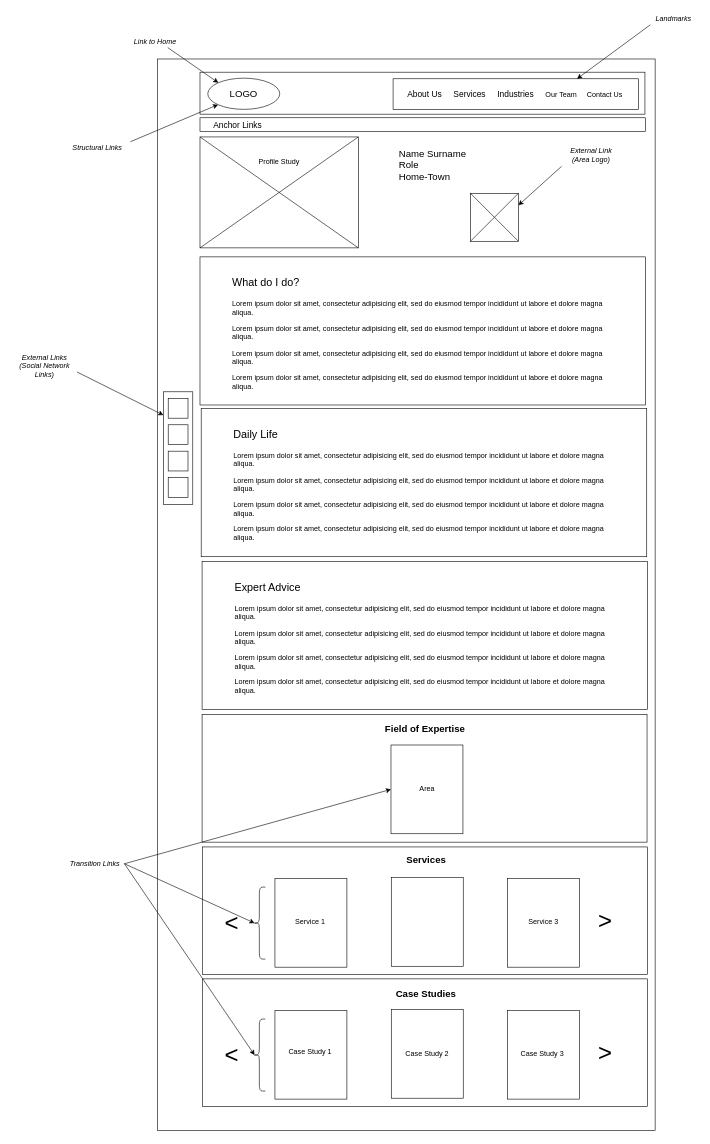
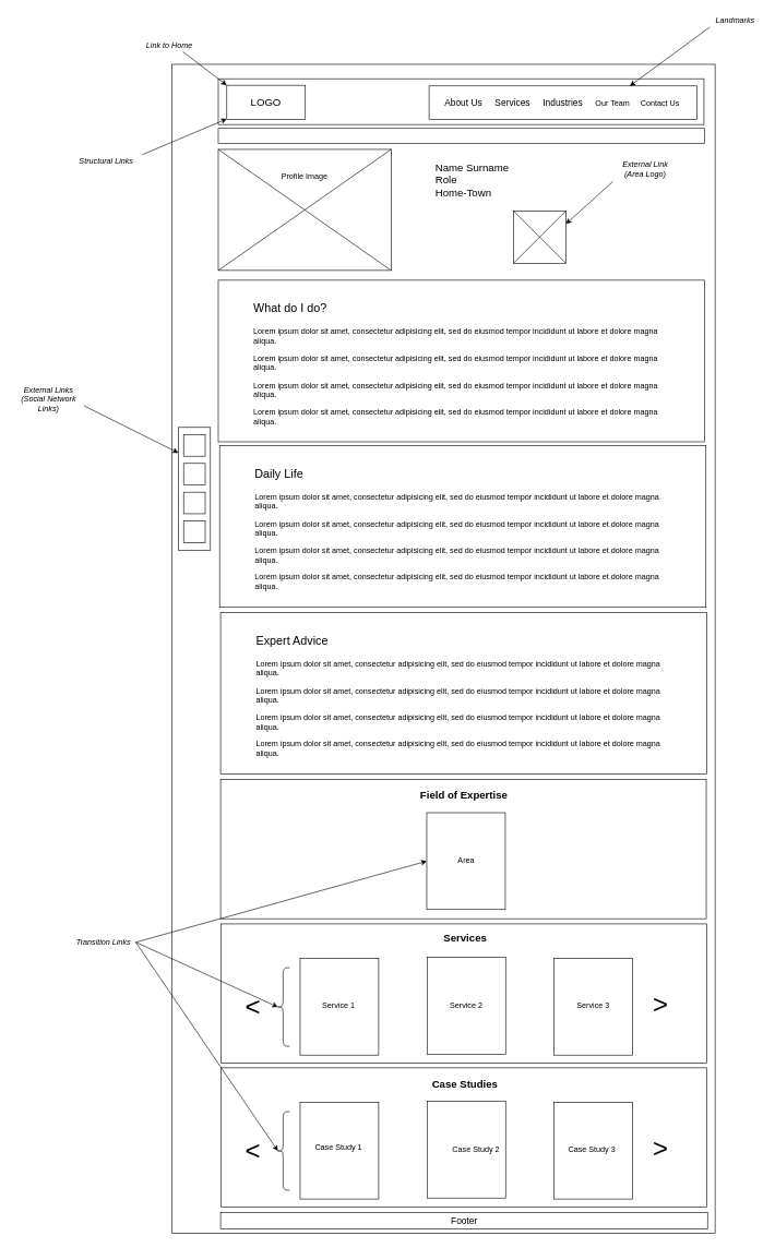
  <mxCell id="0" />
  <mxCell id="1" parent="0" />
  <mxCell id="2" value="" style="rounded=0;whiteSpace=wrap;html=1;fillColor=none;" vertex="1" parent="1"><mxGeometry x="262" y="97" width="830" height="1787" as="geometry" /></mxCell>
  <mxCell id="3" value="" style="rounded=0;whiteSpace=wrap;html=1;fillColor=none;" vertex="1" parent="1"><mxGeometry x="333" y="119" width="742" height="70" as="geometry" /></mxCell>
- <mxCell id="4" value="&lt;font style=&quot;font-size: 16px&quot;&gt;LOGO&lt;/font&gt;" style="ellipse;whiteSpace=wrap;html=1;fillColor=none;" vertex="1" parent="1"><mxGeometry x="346" y="129" width="120" height="52" as="geometry" /></mxCell>
+ <mxCell id="4" value="&lt;font style=&quot;font-size: 16px&quot;&gt;LOGO&lt;/font&gt;" style="rounded=0;whiteSpace=wrap;html=1;fillColor=none;" vertex="1" parent="1"><mxGeometry x="346" y="129" width="120" height="52" as="geometry" /></mxCell>
  <mxCell id="5" value="" style="rounded=0;whiteSpace=wrap;html=1;strokeColor=#000000;fillColor=none;" vertex="1" parent="1"><mxGeometry x="655" y="130" width="409" height="51" as="geometry" /></mxCell>
  <mxCell id="6" value="&lt;font style=&quot;font-size: 14px&quot;&gt;About Us&amp;nbsp;&amp;nbsp;&amp;nbsp;&amp;nbsp; Services&amp;nbsp;&amp;nbsp;&amp;nbsp;&amp;nbsp; Industries&amp;nbsp;&amp;nbsp;&amp;nbsp;&amp;nbsp; &lt;/font&gt;Our Team&amp;nbsp;&amp;nbsp;&amp;nbsp;&amp;nbsp; Contact Us" style="text;html=1;strokeColor=none;fillColor=none;align=left;verticalAlign=middle;whiteSpace=wrap;rounded=0;" vertex="1" parent="1"><mxGeometry x="677" y="145.5" width="373" height="20" as="geometry" /></mxCell>
  <mxCell id="7" value="&lt;i&gt;Landmarks&lt;/i&gt;" style="text;html=1;strokeColor=none;fillColor=none;align=center;verticalAlign=middle;whiteSpace=wrap;rounded=0;" vertex="1" parent="1"><mxGeometry x="1084" y="20" width="78" height="20" as="geometry" /></mxCell>
  <mxCell id="8" value="" style="endArrow=classic;html=1;entryX=0.75;entryY=0;entryDx=0;entryDy=0;exitX=0;exitY=1;exitDx=0;exitDy=0;" edge="1" parent="1" source="7" target="5"><mxGeometry width="50" height="50" relative="1" as="geometry"><mxPoint x="1127" y="104" as="sourcePoint" /><mxPoint x="1177" y="54" as="targetPoint" /></mxGeometry></mxCell>
  <mxCell id="9" value="" style="endArrow=classic;html=1;entryX=0;entryY=0;entryDx=0;entryDy=0;exitX=0.75;exitY=1;exitDx=0;exitDy=0;" edge="1" parent="1" source="10" target="4"><mxGeometry width="50" height="50" relative="1" as="geometry"><mxPoint x="266" y="81" as="sourcePoint" /><mxPoint x="316" y="31" as="targetPoint" /></mxGeometry></mxCell>
  <mxCell id="10" value="&lt;i&gt;Link to Home&lt;/i&gt;" style="text;html=1;strokeColor=none;fillColor=none;align=center;verticalAlign=middle;whiteSpace=wrap;rounded=0;" vertex="1" parent="1"><mxGeometry x="217" y="58" width="83" height="20" as="geometry" /></mxCell>
  <mxCell id="11" value="" style="rounded=0;whiteSpace=wrap;html=1;fillColor=none;strokeColor=#000000;" vertex="1" parent="1"><mxGeometry x="333" y="195" width="743" height="23" as="geometry" /></mxCell>
- <mxCell id="12" value="&lt;font style=&quot;font-size: 14px&quot;&gt;Anchor Links&lt;/font&gt;" style="text;html=1;strokeColor=none;fillColor=none;align=center;verticalAlign=middle;whiteSpace=wrap;rounded=0;" vertex="1" parent="1"><mxGeometry x="346" y="198.5" width="100" height="16" as="geometry" /></mxCell>
  <mxCell id="13" value="&lt;i&gt;Structural Links&lt;/i&gt;" style="text;html=1;strokeColor=none;fillColor=none;align=center;verticalAlign=middle;whiteSpace=wrap;rounded=0;" vertex="1" parent="1"><mxGeometry x="107" y="235" width="110" height="20" as="geometry" /></mxCell>
  <mxCell id="14" value="" style="endArrow=classic;html=1;exitX=1;exitY=0;exitDx=0;exitDy=0;" edge="1" parent="1" source="13" target="4"><mxGeometry width="50" height="50" relative="1" as="geometry"><mxPoint x="226" y="204" as="sourcePoint" /><mxPoint x="276" y="154" as="targetPoint" /></mxGeometry></mxCell>
  <mxCell id="15" value="" style="rounded=0;whiteSpace=wrap;html=1;fillColor=none;strokeColor=#000000;" vertex="1" parent="1"><mxGeometry x="333" y="227" width="264" height="185" as="geometry" /></mxCell>
  <mxCell id="16" value="" style="endArrow=none;html=1;entryX=0;entryY=0;entryDx=0;entryDy=0;exitX=1;exitY=1;exitDx=0;exitDy=0;" edge="1" parent="1" source="15" target="15"><mxGeometry width="50" height="50" relative="1" as="geometry"><mxPoint x="742" y="278" as="sourcePoint" /><mxPoint x="792" y="228" as="targetPoint" /></mxGeometry></mxCell>
  <mxCell id="17" value="" style="endArrow=none;html=1;entryX=1;entryY=0;entryDx=0;entryDy=0;exitX=0;exitY=1;exitDx=0;exitDy=0;" edge="1" parent="1" source="15" target="15"><mxGeometry width="50" height="50" relative="1" as="geometry"><mxPoint x="742" y="278" as="sourcePoint" /><mxPoint x="792" y="228" as="targetPoint" /></mxGeometry></mxCell>
- <mxCell id="18" value="Profile Study" style="text;html=1;strokeColor=none;fillColor=none;align=center;verticalAlign=middle;whiteSpace=wrap;rounded=0;" vertex="1" parent="1"><mxGeometry x="403" y="258" width="124" height="20" as="geometry" /></mxCell>
+ <mxCell id="18" value="Profile Image" style="text;html=1;strokeColor=none;fillColor=none;align=center;verticalAlign=middle;whiteSpace=wrap;rounded=0;" vertex="1" parent="1"><mxGeometry x="403" y="258" width="124" height="20" as="geometry" /></mxCell>
  <mxCell id="19" value="" style="rounded=0;whiteSpace=wrap;html=1;fillColor=none;strokeColor=#000000;" vertex="1" parent="1"><mxGeometry x="333" y="427" width="743" height="247" as="geometry" /></mxCell>
  <mxCell id="20" value="&lt;h1&gt;&lt;span style=&quot;font-weight: normal&quot;&gt;&lt;font style=&quot;font-size: 18px&quot;&gt;What do I do?&lt;/font&gt;&lt;/span&gt;&lt;br&gt;&lt;/h1&gt;&lt;p&gt;Lorem ipsum dolor sit amet, consectetur adipisicing elit, sed do eiusmod tempor incididunt ut labore et dolore magna aliqua. &lt;br&gt;&lt;/p&gt;&lt;p&gt;Lorem ipsum dolor sit amet, consectetur adipisicing elit, sed do eiusmod tempor incididunt ut labore et dolore magna aliqua.&lt;/p&gt;&lt;p&gt;Lorem ipsum dolor sit amet, consectetur adipisicing elit, sed do eiusmod tempor incididunt ut labore et dolore magna aliqua.&lt;/p&gt;&lt;p&gt;Lorem ipsum dolor sit amet, consectetur adipisicing elit, sed do eiusmod tempor incididunt ut labore et dolore magna aliqua.&lt;/p&gt;" style="text;html=1;strokeColor=none;fillColor=none;spacing=5;spacingTop=-20;whiteSpace=wrap;overflow=hidden;rounded=0;" vertex="1" parent="1"><mxGeometry x="382" y="448" width="644" height="218" as="geometry" /></mxCell>
  <mxCell id="21" value="" style="rounded=0;whiteSpace=wrap;html=1;fillColor=none;strokeColor=#000000;" vertex="1" parent="1"><mxGeometry x="336.5" y="1190" width="742" height="213" as="geometry" /></mxCell>
  <mxCell id="22" value="" style="rounded=0;whiteSpace=wrap;html=1;fillColor=none;strokeColor=#000000;" vertex="1" parent="1"><mxGeometry x="651.5" y="1241" width="120" height="148" as="geometry" /></mxCell>
  <mxCell id="23" value="Area" style="text;html=1;strokeColor=none;fillColor=none;align=center;verticalAlign=middle;whiteSpace=wrap;rounded=0;" vertex="1" parent="1"><mxGeometry x="678.5" y="1305" width="66" height="20" as="geometry" /></mxCell>
+ <mxCell id="24" value="&lt;font style=&quot;font-size: 14px&quot;&gt;Footer&lt;/font&gt;" style="rounded=0;whiteSpace=wrap;html=1;strokeColor=#000000;fillColor=none;" vertex="1" parent="1"><mxGeometry x="336.5" y="1852" width="744" height="25" as="geometry" /></mxCell>
  <mxCell id="25" value="" style="rounded=0;whiteSpace=wrap;html=1;strokeColor=#000000;fillColor=none;" vertex="1" parent="1"><mxGeometry x="272" y="652" width="49" height="188" as="geometry" /></mxCell>
  <mxCell id="26" value="" style="whiteSpace=wrap;html=1;aspect=fixed;strokeColor=#000000;fillColor=none;" vertex="1" parent="1"><mxGeometry x="280" y="663" width="33" height="33" as="geometry" /></mxCell>
  <mxCell id="27" value="" style="whiteSpace=wrap;html=1;aspect=fixed;strokeColor=#000000;fillColor=none;" vertex="1" parent="1"><mxGeometry x="280" y="707" width="33" height="33" as="geometry" /></mxCell>
  <mxCell id="28" value="" style="whiteSpace=wrap;html=1;aspect=fixed;strokeColor=#000000;fillColor=none;" vertex="1" parent="1"><mxGeometry x="280" y="751" width="33" height="33" as="geometry" /></mxCell>
  <mxCell id="29" value="" style="whiteSpace=wrap;html=1;aspect=fixed;strokeColor=#000000;fillColor=none;" vertex="1" parent="1"><mxGeometry x="280" y="795" width="33" height="33" as="geometry" /></mxCell>
  <mxCell id="30" value="&lt;i&gt;External Links (Social Network Links)&lt;/i&gt;" style="text;html=1;strokeColor=none;fillColor=none;align=center;verticalAlign=middle;whiteSpace=wrap;rounded=0;" vertex="1" parent="1"><mxGeometry x="20" y="599" width="108" height="20" as="geometry" /></mxCell>
  <mxCell id="31" value="" style="endArrow=classic;html=1;entryX=0;entryY=0.207;entryDx=0;entryDy=0;entryPerimeter=0;exitX=1;exitY=1;exitDx=0;exitDy=0;" edge="1" parent="1" source="30" target="25"><mxGeometry width="50" height="50" relative="1" as="geometry"><mxPoint x="137" y="774" as="sourcePoint" /><mxPoint x="187" y="724" as="targetPoint" /></mxGeometry></mxCell>
  <mxCell id="32" value="&lt;i&gt;Transition Links&lt;/i&gt;" style="text;html=1;strokeColor=none;fillColor=none;align=center;verticalAlign=middle;whiteSpace=wrap;rounded=0;" vertex="1" parent="1"><mxGeometry x="109" y="1429" width="98" height="20" as="geometry" /></mxCell>
  <mxCell id="33" value="" style="endArrow=classic;html=1;entryX=0;entryY=0.5;entryDx=0;entryDy=0;exitX=1;exitY=0.5;exitDx=0;exitDy=0;" edge="1" parent="1" source="32" target="22"><mxGeometry width="50" height="50" relative="1" as="geometry"><mxPoint x="121" y="1050" as="sourcePoint" /><mxPoint x="423.5" y="1317" as="targetPoint" /></mxGeometry></mxCell>
  <mxCell id="34" value="" style="endArrow=classic;html=1;exitX=1;exitY=0.5;exitDx=0;exitDy=0;entryX=0.1;entryY=0.5;entryDx=0;entryDy=0;entryPerimeter=0;" edge="1" parent="1" source="32" target="45"><mxGeometry width="50" height="50" relative="1" as="geometry"><mxPoint x="104" y="1223" as="sourcePoint" /><mxPoint x="418" y="1423" as="targetPoint" /></mxGeometry></mxCell>
  <mxCell id="35" value="&lt;div&gt;&lt;b&gt;&lt;font style=&quot;font-size: 16px&quot;&gt;Field of Expertise&lt;/font&gt;&lt;/b&gt;&lt;br&gt;&lt;/div&gt;" style="text;html=1;strokeColor=none;fillColor=none;align=center;verticalAlign=middle;whiteSpace=wrap;rounded=0;" vertex="1" parent="1"><mxGeometry x="622.75" y="1203" width="170.5" height="20" as="geometry" /></mxCell>
  <mxCell id="36" value="" style="rounded=0;whiteSpace=wrap;html=1;fillColor=none;strokeColor=#000000;" vertex="1" parent="1"><mxGeometry x="337" y="1411" width="742" height="213" as="geometry" /></mxCell>
  <mxCell id="37" value="" style="rounded=0;whiteSpace=wrap;html=1;fillColor=none;strokeColor=#000000;" vertex="1" parent="1"><mxGeometry x="458" y="1463.5" width="120" height="148" as="geometry" /></mxCell>
  <mxCell id="38" value="" style="rounded=0;whiteSpace=wrap;html=1;fillColor=none;strokeColor=#000000;" vertex="1" parent="1"><mxGeometry x="652" y="1462" width="120" height="148" as="geometry" /></mxCell>
  <mxCell id="39" value="" style="rounded=0;whiteSpace=wrap;html=1;fillColor=none;strokeColor=#000000;" vertex="1" parent="1"><mxGeometry x="846" y="1463.5" width="120" height="148" as="geometry" /></mxCell>
  <mxCell id="40" value="&lt;font style=&quot;font-size: 40px&quot;&gt;&amp;lt;&lt;/font&gt;" style="text;html=1;strokeColor=none;fillColor=none;align=center;verticalAlign=middle;whiteSpace=wrap;rounded=0;" vertex="1" parent="1"><mxGeometry x="366" y="1513.5" width="40" height="45" as="geometry" /></mxCell>
  <mxCell id="41" value="&lt;font style=&quot;font-size: 40px&quot;&gt;&amp;lt;&lt;/font&gt;" style="text;html=1;strokeColor=none;fillColor=none;align=center;verticalAlign=middle;whiteSpace=wrap;rounded=0;rotation=-180;" vertex="1" parent="1"><mxGeometry x="989" y="1515" width="40" height="45" as="geometry" /></mxCell>
  <mxCell id="42" value="Service 1" style="text;html=1;strokeColor=none;fillColor=none;align=center;verticalAlign=middle;whiteSpace=wrap;rounded=0;" vertex="1" parent="1"><mxGeometry x="484" y="1526" width="66" height="20" as="geometry" /></mxCell>
+ <mxCell id="43" value="Service 2" style="text;html=1;strokeColor=none;fillColor=none;align=center;verticalAlign=middle;whiteSpace=wrap;rounded=0;" vertex="1" parent="1"><mxGeometry x="679" y="1526" width="66" height="20" as="geometry" /></mxCell>
  <mxCell id="44" value="Service 3" style="text;html=1;strokeColor=none;fillColor=none;align=center;verticalAlign=middle;whiteSpace=wrap;rounded=0;" vertex="1" parent="1"><mxGeometry x="873" y="1526" width="66" height="20" as="geometry" /></mxCell>
  <mxCell id="45" value="" style="shape=curlyBracket;whiteSpace=wrap;html=1;rounded=1;strokeColor=#000000;fillColor=none;" vertex="1" parent="1"><mxGeometry x="422" y="1478" width="20" height="120" as="geometry" /></mxCell>
  <mxCell id="46" value="&lt;font size=&quot;1&quot;&gt;&lt;b style=&quot;font-size: 16px&quot;&gt;Services&lt;/b&gt;&lt;/font&gt;" style="text;html=1;strokeColor=none;fillColor=none;align=center;verticalAlign=middle;whiteSpace=wrap;rounded=0;" vertex="1" parent="1"><mxGeometry x="648" y="1423" width="125" height="20" as="geometry" /></mxCell>
  <mxCell id="47" value="" style="rounded=0;whiteSpace=wrap;html=1;fillColor=none;strokeColor=#000000;" vertex="1" parent="1"><mxGeometry x="337" y="1631" width="742" height="213" as="geometry" /></mxCell>
  <mxCell id="48" value="" style="rounded=0;whiteSpace=wrap;html=1;fillColor=none;strokeColor=#000000;" vertex="1" parent="1"><mxGeometry x="458" y="1683.5" width="120" height="148" as="geometry" /></mxCell>
  <mxCell id="49" value="" style="rounded=0;whiteSpace=wrap;html=1;fillColor=none;strokeColor=#000000;" vertex="1" parent="1"><mxGeometry x="652" y="1682" width="120" height="148" as="geometry" /></mxCell>
  <mxCell id="50" value="" style="rounded=0;whiteSpace=wrap;html=1;fillColor=none;strokeColor=#000000;" vertex="1" parent="1"><mxGeometry x="846" y="1683.5" width="120" height="148" as="geometry" /></mxCell>
  <mxCell id="51" value="&lt;font style=&quot;font-size: 40px&quot;&gt;&amp;lt;&lt;/font&gt;" style="text;html=1;strokeColor=none;fillColor=none;align=center;verticalAlign=middle;whiteSpace=wrap;rounded=0;" vertex="1" parent="1"><mxGeometry x="366" y="1733.5" width="40" height="45" as="geometry" /></mxCell>
  <mxCell id="52" value="&lt;font style=&quot;font-size: 40px&quot;&gt;&amp;lt;&lt;/font&gt;" style="text;html=1;strokeColor=none;fillColor=none;align=center;verticalAlign=middle;whiteSpace=wrap;rounded=0;rotation=-180;" vertex="1" parent="1"><mxGeometry x="989" y="1735" width="40" height="45" as="geometry" /></mxCell>
  <mxCell id="53" value="Case Study 1" style="text;html=1;strokeColor=none;fillColor=none;align=center;verticalAlign=middle;whiteSpace=wrap;rounded=0;" vertex="1" parent="1"><mxGeometry x="479" y="1743" width="76" height="20" as="geometry" /></mxCell>
- <mxCell id="54" value="Case Study 2" style="text;html=1;strokeColor=none;fillColor=none;align=center;verticalAlign=middle;whiteSpace=wrap;rounded=0;" vertex="1" parent="1"><mxGeometry x="674" y="1746" width="76" height="20" as="geometry" /></mxCell>
+ <mxCell id="54" value="Case Study 2" style="text;html=1;strokeColor=none;fillColor=none;align=center;verticalAlign=middle;whiteSpace=wrap;rounded=0;" vertex="1" parent="1"><mxGeometry x="689" y="1746" width="76" height="20" as="geometry" /></mxCell>
  <mxCell id="55" value="Case Study 3" style="text;html=1;strokeColor=none;fillColor=none;align=center;verticalAlign=middle;whiteSpace=wrap;rounded=0;" vertex="1" parent="1"><mxGeometry x="866" y="1746" width="76" height="20" as="geometry" /></mxCell>
  <mxCell id="56" value="" style="shape=curlyBracket;whiteSpace=wrap;html=1;rounded=1;strokeColor=#000000;fillColor=none;" vertex="1" parent="1"><mxGeometry x="422" y="1698" width="20" height="120" as="geometry" /></mxCell>
  <mxCell id="57" value="&lt;font size=&quot;1&quot;&gt;&lt;b style=&quot;font-size: 16px&quot;&gt;Case Studies&lt;/b&gt;&lt;/font&gt;" style="text;html=1;strokeColor=none;fillColor=none;align=center;verticalAlign=middle;whiteSpace=wrap;rounded=0;" vertex="1" parent="1"><mxGeometry x="655" y="1645" width="110" height="20" as="geometry" /></mxCell>
  <mxCell id="58" value="" style="endArrow=classic;html=1;exitX=1;exitY=0.5;exitDx=0;exitDy=0;entryX=0.1;entryY=0.5;entryDx=0;entryDy=0;entryPerimeter=0;" edge="1" parent="1" source="32" target="56"><mxGeometry width="50" height="50" relative="1" as="geometry"><mxPoint x="525" y="1193" as="sourcePoint" /><mxPoint x="575" y="1143" as="targetPoint" /></mxGeometry></mxCell>
  <mxCell id="59" value="&lt;div&gt;&lt;font style=&quot;font-size: 16px&quot;&gt;Name Surname&lt;/font&gt;&lt;/div&gt;&lt;div&gt;&lt;font style=&quot;font-size: 16px&quot;&gt;Role&lt;/font&gt;&lt;/div&gt;&lt;div&gt;&lt;font style=&quot;font-size: 16px&quot;&gt;Home-Town&lt;br&gt;&lt;/font&gt;&lt;/div&gt;" style="text;html=1;strokeColor=none;fillColor=none;align=left;verticalAlign=middle;whiteSpace=wrap;rounded=0;" vertex="1" parent="1"><mxGeometry x="663" y="238" width="294" height="71" as="geometry" /></mxCell>
  <mxCell id="60" value="" style="whiteSpace=wrap;html=1;aspect=fixed;" vertex="1" parent="1"><mxGeometry x="784" y="321" width="80" height="80" as="geometry" /></mxCell>
  <mxCell id="61" value="" style="endArrow=none;html=1;entryX=0;entryY=0;entryDx=0;entryDy=0;exitX=1;exitY=1;exitDx=0;exitDy=0;" edge="1" parent="1" source="60" target="60"><mxGeometry width="50" height="50" relative="1" as="geometry"><mxPoint x="647" y="454" as="sourcePoint" /><mxPoint x="697" y="404" as="targetPoint" /></mxGeometry></mxCell>
  <mxCell id="62" value="" style="endArrow=none;html=1;exitX=1;exitY=0;exitDx=0;exitDy=0;entryX=0;entryY=1;entryDx=0;entryDy=0;" edge="1" parent="1" source="60" target="60"><mxGeometry width="50" height="50" relative="1" as="geometry"><mxPoint x="647" y="454" as="sourcePoint" /><mxPoint x="697" y="404" as="targetPoint" /></mxGeometry></mxCell>
  <mxCell id="63" value="&lt;div&gt;&lt;i&gt;External Link&lt;/i&gt;&lt;/div&gt;&lt;div&gt;&lt;i&gt;(Area Logo)&lt;br&gt;&lt;/i&gt;&lt;/div&gt;" style="text;html=1;strokeColor=none;fillColor=none;align=center;verticalAlign=middle;whiteSpace=wrap;rounded=0;" vertex="1" parent="1"><mxGeometry x="936" y="238" width="99" height="38" as="geometry" /></mxCell>
  <mxCell id="64" value="" style="endArrow=classic;html=1;exitX=0;exitY=1;exitDx=0;exitDy=0;entryX=1;entryY=0.25;entryDx=0;entryDy=0;" edge="1" parent="1" source="63" target="60"><mxGeometry width="50" height="50" relative="1" as="geometry"><mxPoint x="647" y="454" as="sourcePoint" /><mxPoint x="697" y="404" as="targetPoint" /></mxGeometry></mxCell>
  <mxCell id="65" value="" style="rounded=0;whiteSpace=wrap;html=1;fillColor=none;strokeColor=#000000;" vertex="1" parent="1"><mxGeometry x="335" y="680" width="743" height="247" as="geometry" /></mxCell>
  <mxCell id="66" value="&lt;h1&gt;&lt;span style=&quot;font-weight: normal&quot;&gt;&lt;font style=&quot;font-size: 18px&quot;&gt;Daily Life&lt;/font&gt;&lt;/span&gt;&lt;br&gt;&lt;/h1&gt;&lt;p&gt;Lorem ipsum dolor sit amet, consectetur adipisicing elit, sed do eiusmod tempor incididunt ut labore et dolore magna aliqua. &lt;br&gt;&lt;/p&gt;&lt;p&gt;Lorem ipsum dolor sit amet, consectetur adipisicing elit, sed do eiusmod tempor incididunt ut labore et dolore magna aliqua.&lt;/p&gt;&lt;p&gt;Lorem ipsum dolor sit amet, consectetur adipisicing elit, sed do eiusmod tempor incididunt ut labore et dolore magna aliqua.&lt;/p&gt;&lt;p&gt;Lorem ipsum dolor sit amet, consectetur adipisicing elit, sed do eiusmod tempor incididunt ut labore et dolore magna aliqua.&lt;/p&gt;" style="text;html=1;strokeColor=none;fillColor=none;spacing=5;spacingTop=-20;whiteSpace=wrap;overflow=hidden;rounded=0;" vertex="1" parent="1"><mxGeometry x="384" y="701" width="644" height="218" as="geometry" /></mxCell>
  <mxCell id="67" value="" style="rounded=0;whiteSpace=wrap;html=1;fillColor=none;strokeColor=#000000;" vertex="1" parent="1"><mxGeometry x="336.5" y="935" width="743" height="247" as="geometry" /></mxCell>
  <mxCell id="68" value="&lt;h1&gt;&lt;span style=&quot;font-weight: normal&quot;&gt;&lt;font style=&quot;font-size: 18px&quot;&gt;Expert Advice&lt;/font&gt;&lt;/span&gt;&lt;/h1&gt;&lt;p&gt;Lorem ipsum dolor sit amet, consectetur adipisicing elit, sed do eiusmod tempor incididunt ut labore et dolore magna aliqua. &lt;br&gt;&lt;/p&gt;&lt;p&gt;Lorem ipsum dolor sit amet, consectetur adipisicing elit, sed do eiusmod tempor incididunt ut labore et dolore magna aliqua.&lt;/p&gt;&lt;p&gt;Lorem ipsum dolor sit amet, consectetur adipisicing elit, sed do eiusmod tempor incididunt ut labore et dolore magna aliqua.&lt;/p&gt;&lt;p&gt;Lorem ipsum dolor sit amet, consectetur adipisicing elit, sed do eiusmod tempor incididunt ut labore et dolore magna aliqua.&lt;/p&gt;" style="text;html=1;strokeColor=none;fillColor=none;spacing=5;spacingTop=-20;whiteSpace=wrap;overflow=hidden;rounded=0;" vertex="1" parent="1"><mxGeometry x="385.5" y="956" width="644" height="218" as="geometry" /></mxCell>
